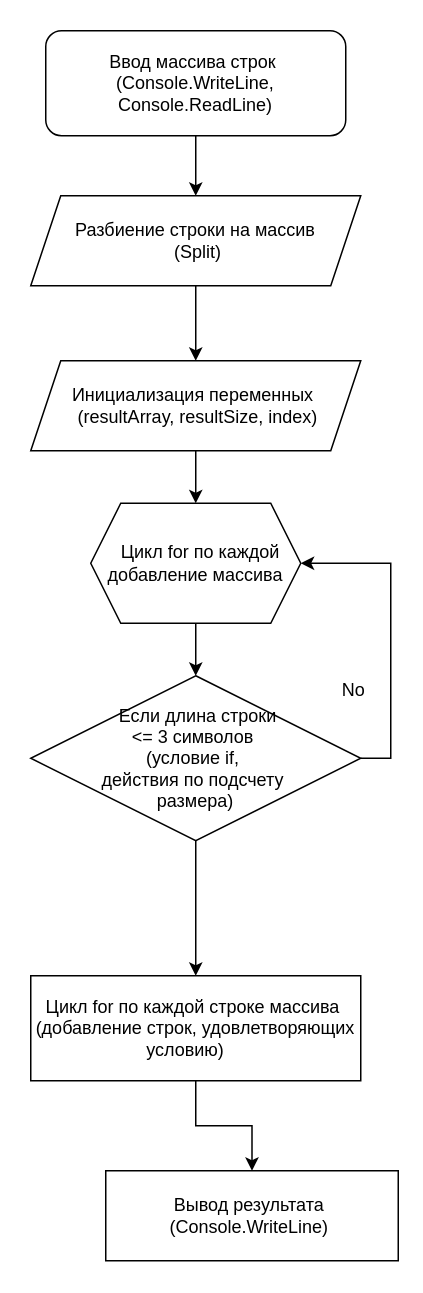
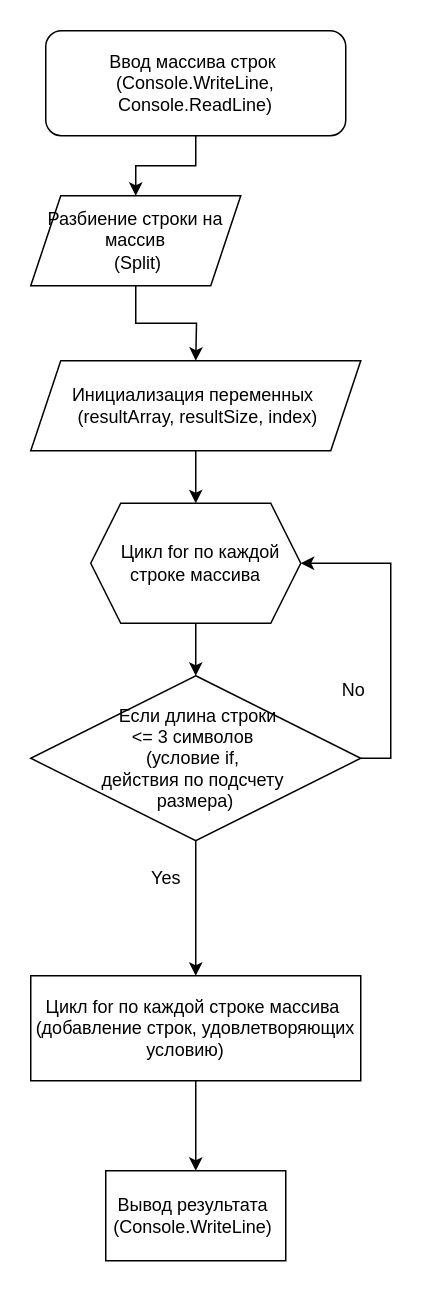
  <mxCell id="0" />
  <mxCell id="1" parent="0" />
  <mxCell id="2" value="" style="edgeStyle=orthogonalEdgeStyle;rounded=0;orthogonalLoop=1;jettySize=auto;html=1;" parent="1" source="3" target="5" edge="1"><mxGeometry relative="1" as="geometry" /></mxCell>
  <mxCell id="3" value="   Ввод массива строк&amp;nbsp;&lt;br&gt;(Console.WriteLine, Console.ReadLine)" style="rounded=1;whiteSpace=wrap;html=1;" parent="1" vertex="1"><mxGeometry x="30" y="20" width="200" height="70" as="geometry" /></mxCell>
  <mxCell id="4" value="" style="edgeStyle=orthogonalEdgeStyle;rounded=0;orthogonalLoop=1;jettySize=auto;html=1;" parent="1" source="5" edge="1"><mxGeometry relative="1" as="geometry"><mxPoint x="130" y="240" as="targetPoint" /></mxGeometry></mxCell>
- <mxCell id="5" value="Разбиение строки на массив &lt;br&gt;&amp;nbsp;(Split)  " style="shape=parallelogram;perimeter=parallelogramPerimeter;whiteSpace=wrap;html=1;fixedSize=1;" parent="1" vertex="1"><mxGeometry x="20" y="130" width="220" height="60" as="geometry" /></mxCell>
+ <mxCell id="5" value="Разбиение строки на массив &lt;br&gt;&amp;nbsp;(Split)  " style="shape=parallelogram;perimeter=parallelogramPerimeter;whiteSpace=wrap;html=1;fixedSize=1;" parent="1" vertex="1"><mxGeometry x="20" y="130" width="140" height="60" as="geometry" /></mxCell>
  <mxCell id="6" style="edgeStyle=orthogonalEdgeStyle;rounded=0;orthogonalLoop=1;jettySize=auto;html=1;entryX=0.5;entryY=0;entryDx=0;entryDy=0;" edge="1" parent="1" source="7" target="16"><mxGeometry relative="1" as="geometry" /></mxCell>
- <mxCell id="7" value="  &amp;nbsp; Цикл for по каждой добавление массива " style="shape=hexagon;perimeter=hexagonPerimeter2;whiteSpace=wrap;html=1;fixedSize=1;" parent="1" vertex="1"><mxGeometry x="60" y="335" width="140" height="80" as="geometry" /></mxCell>
+ <mxCell id="7" value="  &amp;nbsp; Цикл for по каждой строке массива " style="shape=hexagon;perimeter=hexagonPerimeter2;whiteSpace=wrap;html=1;fixedSize=1;" parent="1" vertex="1"><mxGeometry x="60" y="335" width="140" height="80" as="geometry" /></mxCell>
  <mxCell id="8" style="edgeStyle=orthogonalEdgeStyle;rounded=0;orthogonalLoop=1;jettySize=auto;html=1;entryX=0.5;entryY=0;entryDx=0;entryDy=0;" edge="1" parent="1" source="9" target="17"><mxGeometry relative="1" as="geometry" /></mxCell>
  <mxCell id="9" value="&lt;div&gt;&amp;nbsp;Цикл for по каждой строке массива&amp;nbsp;&amp;nbsp;&lt;/div&gt;&lt;div&gt;(добавление строк, удовлетворяющих условию)&amp;nbsp; &amp;nbsp;&amp;nbsp;&lt;/div&gt;" style="whiteSpace=wrap;html=1;" parent="1" vertex="1"><mxGeometry x="20" y="650" width="220" height="70" as="geometry" /></mxCell>
+ <mxCell id="10" value="Yes" style="text;html=1;align=center;verticalAlign=middle;resizable=0;points=[];autosize=1;strokeColor=none;fillColor=none;" parent="1" vertex="1"><mxGeometry x="90" y="575" width="40" height="20" as="geometry" /></mxCell>
  <mxCell id="11" value="No" style="text;html=1;align=center;verticalAlign=middle;resizable=0;points=[];autosize=1;strokeColor=none;fillColor=none;" parent="1" vertex="1"><mxGeometry x="220" y="450" width="30" height="20" as="geometry" /></mxCell>
  <mxCell id="12" style="edgeStyle=orthogonalEdgeStyle;rounded=0;orthogonalLoop=1;jettySize=auto;html=1;entryX=0.5;entryY=0;entryDx=0;entryDy=0;" edge="1" parent="1" source="13" target="7"><mxGeometry relative="1" as="geometry" /></mxCell>
  <mxCell id="13" value=" Инициализация переменных&amp;nbsp;&lt;br&gt;&amp;nbsp;(resultArray, resultSize, index) " style="shape=parallelogram;perimeter=parallelogramPerimeter;whiteSpace=wrap;html=1;fixedSize=1;" vertex="1" parent="1"><mxGeometry x="20" y="240" width="220" height="60" as="geometry" /></mxCell>
  <mxCell id="14" style="edgeStyle=orthogonalEdgeStyle;rounded=0;orthogonalLoop=1;jettySize=auto;html=1;entryX=1;entryY=0.5;entryDx=0;entryDy=0;" edge="1" parent="1" source="16" target="7"><mxGeometry relative="1" as="geometry"><Array as="points"><mxPoint x="260" y="505" /><mxPoint x="260" y="375" /></Array></mxGeometry></mxCell>
  <mxCell id="15" style="edgeStyle=orthogonalEdgeStyle;rounded=0;orthogonalLoop=1;jettySize=auto;html=1;exitX=0.5;exitY=1;exitDx=0;exitDy=0;entryX=0.5;entryY=0;entryDx=0;entryDy=0;" edge="1" parent="1" source="16" target="9"><mxGeometry relative="1" as="geometry"><mxPoint x="-30" y="610" as="targetPoint" /><Array as="points"><mxPoint x="130" y="640" /></Array></mxGeometry></mxCell>
  <mxCell id="16" value="&lt;div&gt;&amp;nbsp; Если длина строки&amp;nbsp;&lt;/div&gt;&lt;div&gt;&amp;lt;= 3 символов&amp;nbsp;&lt;/div&gt;&lt;div&gt;(условие if,&amp;nbsp;&lt;/div&gt;&lt;div&gt;действия по подсчету&amp;nbsp;&lt;/div&gt;&lt;div&gt;размера)&lt;/div&gt;" style="rhombus;whiteSpace=wrap;html=1;" vertex="1" parent="1"><mxGeometry x="20" y="450" width="220" height="110" as="geometry" /></mxCell>
- <mxCell id="17" value="&lt;div&gt;Вывод результата&amp;nbsp;&lt;/div&gt;&lt;div&gt;(Console.WriteLine)&amp;nbsp;&lt;/div&gt;" style="rounded=0;whiteSpace=wrap;html=1;" vertex="1" parent="1"><mxGeometry x="70" y="780" width="195" height="60" as="geometry" /></mxCell>
+ <mxCell id="17" value="&lt;div&gt;Вывод результата&amp;nbsp;&lt;/div&gt;&lt;div&gt;(Console.WriteLine)&amp;nbsp;&lt;/div&gt;" style="rounded=0;whiteSpace=wrap;html=1;" vertex="1" parent="1"><mxGeometry x="70" y="780" width="120" height="60" as="geometry" /></mxCell>
